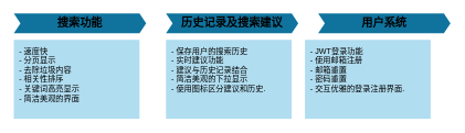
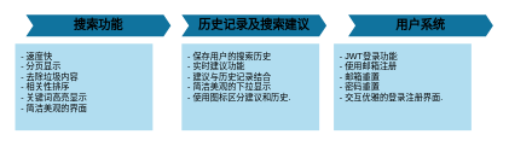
  <mxCell id="0" />
  <mxCell id="1" parent="0" />
- <mxCell id="2" value="搜索功能" style="shape=step;perimeter=stepPerimeter;whiteSpace=wrap;html=1;fixedSize=1;size=10;fillColor=#10739E;strokeColor=none;fontSize=17;fontStyle=1;align=center;" parent="1" vertex="1"><mxGeometry x="20" y="20" width="200" height="30" as="geometry" /></mxCell>
+ <mxCell id="2" value="搜索功能" style="shape=step;perimeter=stepPerimeter;whiteSpace=wrap;html=1;fixedSize=1;size=10;fillColor=#10739E;strokeColor=none;fontSize=17;fontStyle=1;align=center;" parent="1" vertex="1"><mxGeometry x="35" y="20" width="200" height="30" as="geometry" /></mxCell>
  <mxCell id="3" value="&amp;nbsp;- 速度快&lt;br&gt;&amp;nbsp;- 分页显示&lt;br&gt;&amp;nbsp;- 去除垃圾内容&lt;br&gt;&amp;nbsp;- 相关性排序&lt;br&gt;&amp;nbsp;- 关键词高亮显示&lt;br&gt;&amp;nbsp;- 简洁美观的界面" style="shape=rect;fillColor=#B1DDF0;strokeColor=none;fontSize=12;html=1;whiteSpace=wrap;align=left;verticalAlign=top;spacing=5;" parent="1" vertex="1"><mxGeometry x="20" y="60" width="190" height="120" as="geometry" /></mxCell>
  <mxCell id="4" value="历史记录及搜索建议" style="shape=step;perimeter=stepPerimeter;whiteSpace=wrap;html=1;fixedSize=1;size=10;fillColor=#10739E;strokeColor=none;fontSize=17;fontStyle=1;align=center;" parent="1" vertex="1"><mxGeometry x="250" y="20" width="200" height="30" as="geometry" /></mxCell>
  <mxCell id="5" value="&amp;nbsp;- 保存用户的搜索历史&lt;br&gt;&amp;nbsp;- 实时建议功能&lt;br&gt;&amp;nbsp;- 建议与历史记录结合&lt;br&gt;&amp;nbsp;- 简洁美观的下拉显示&lt;br&gt;&amp;nbsp;- 使用图标区分建议和历史." style="shape=rect;fillColor=#B1DDF0;strokeColor=none;fontSize=12;html=1;whiteSpace=wrap;align=left;verticalAlign=top;spacing=5;" parent="1" vertex="1"><mxGeometry x="250" y="60" width="190" height="120" as="geometry" /></mxCell>
  <mxCell id="6" value="用户系统" style="shape=step;perimeter=stepPerimeter;whiteSpace=wrap;html=1;fixedSize=1;size=10;fillColor=#10739E;strokeColor=none;fontSize=17;fontStyle=1;align=center;" parent="1" vertex="1"><mxGeometry x="480" y="20" width="200" height="30" as="geometry" /></mxCell>
  <mxCell id="7" value="&amp;nbsp;- JWT登录功能&lt;br&gt;&amp;nbsp;- 使用邮箱注册&lt;br&gt;&amp;nbsp;- 邮箱重置&lt;br&gt;&amp;nbsp;- 密码重置&lt;br&gt;&amp;nbsp;- 交互优雅的登录注册界面." style="shape=rect;fillColor=#B1DDF0;strokeColor=none;fontSize=12;html=1;whiteSpace=wrap;align=left;verticalAlign=top;spacing=5;" parent="1" vertex="1"><mxGeometry x="460" y="60" width="190" height="120" as="geometry" /></mxCell>
